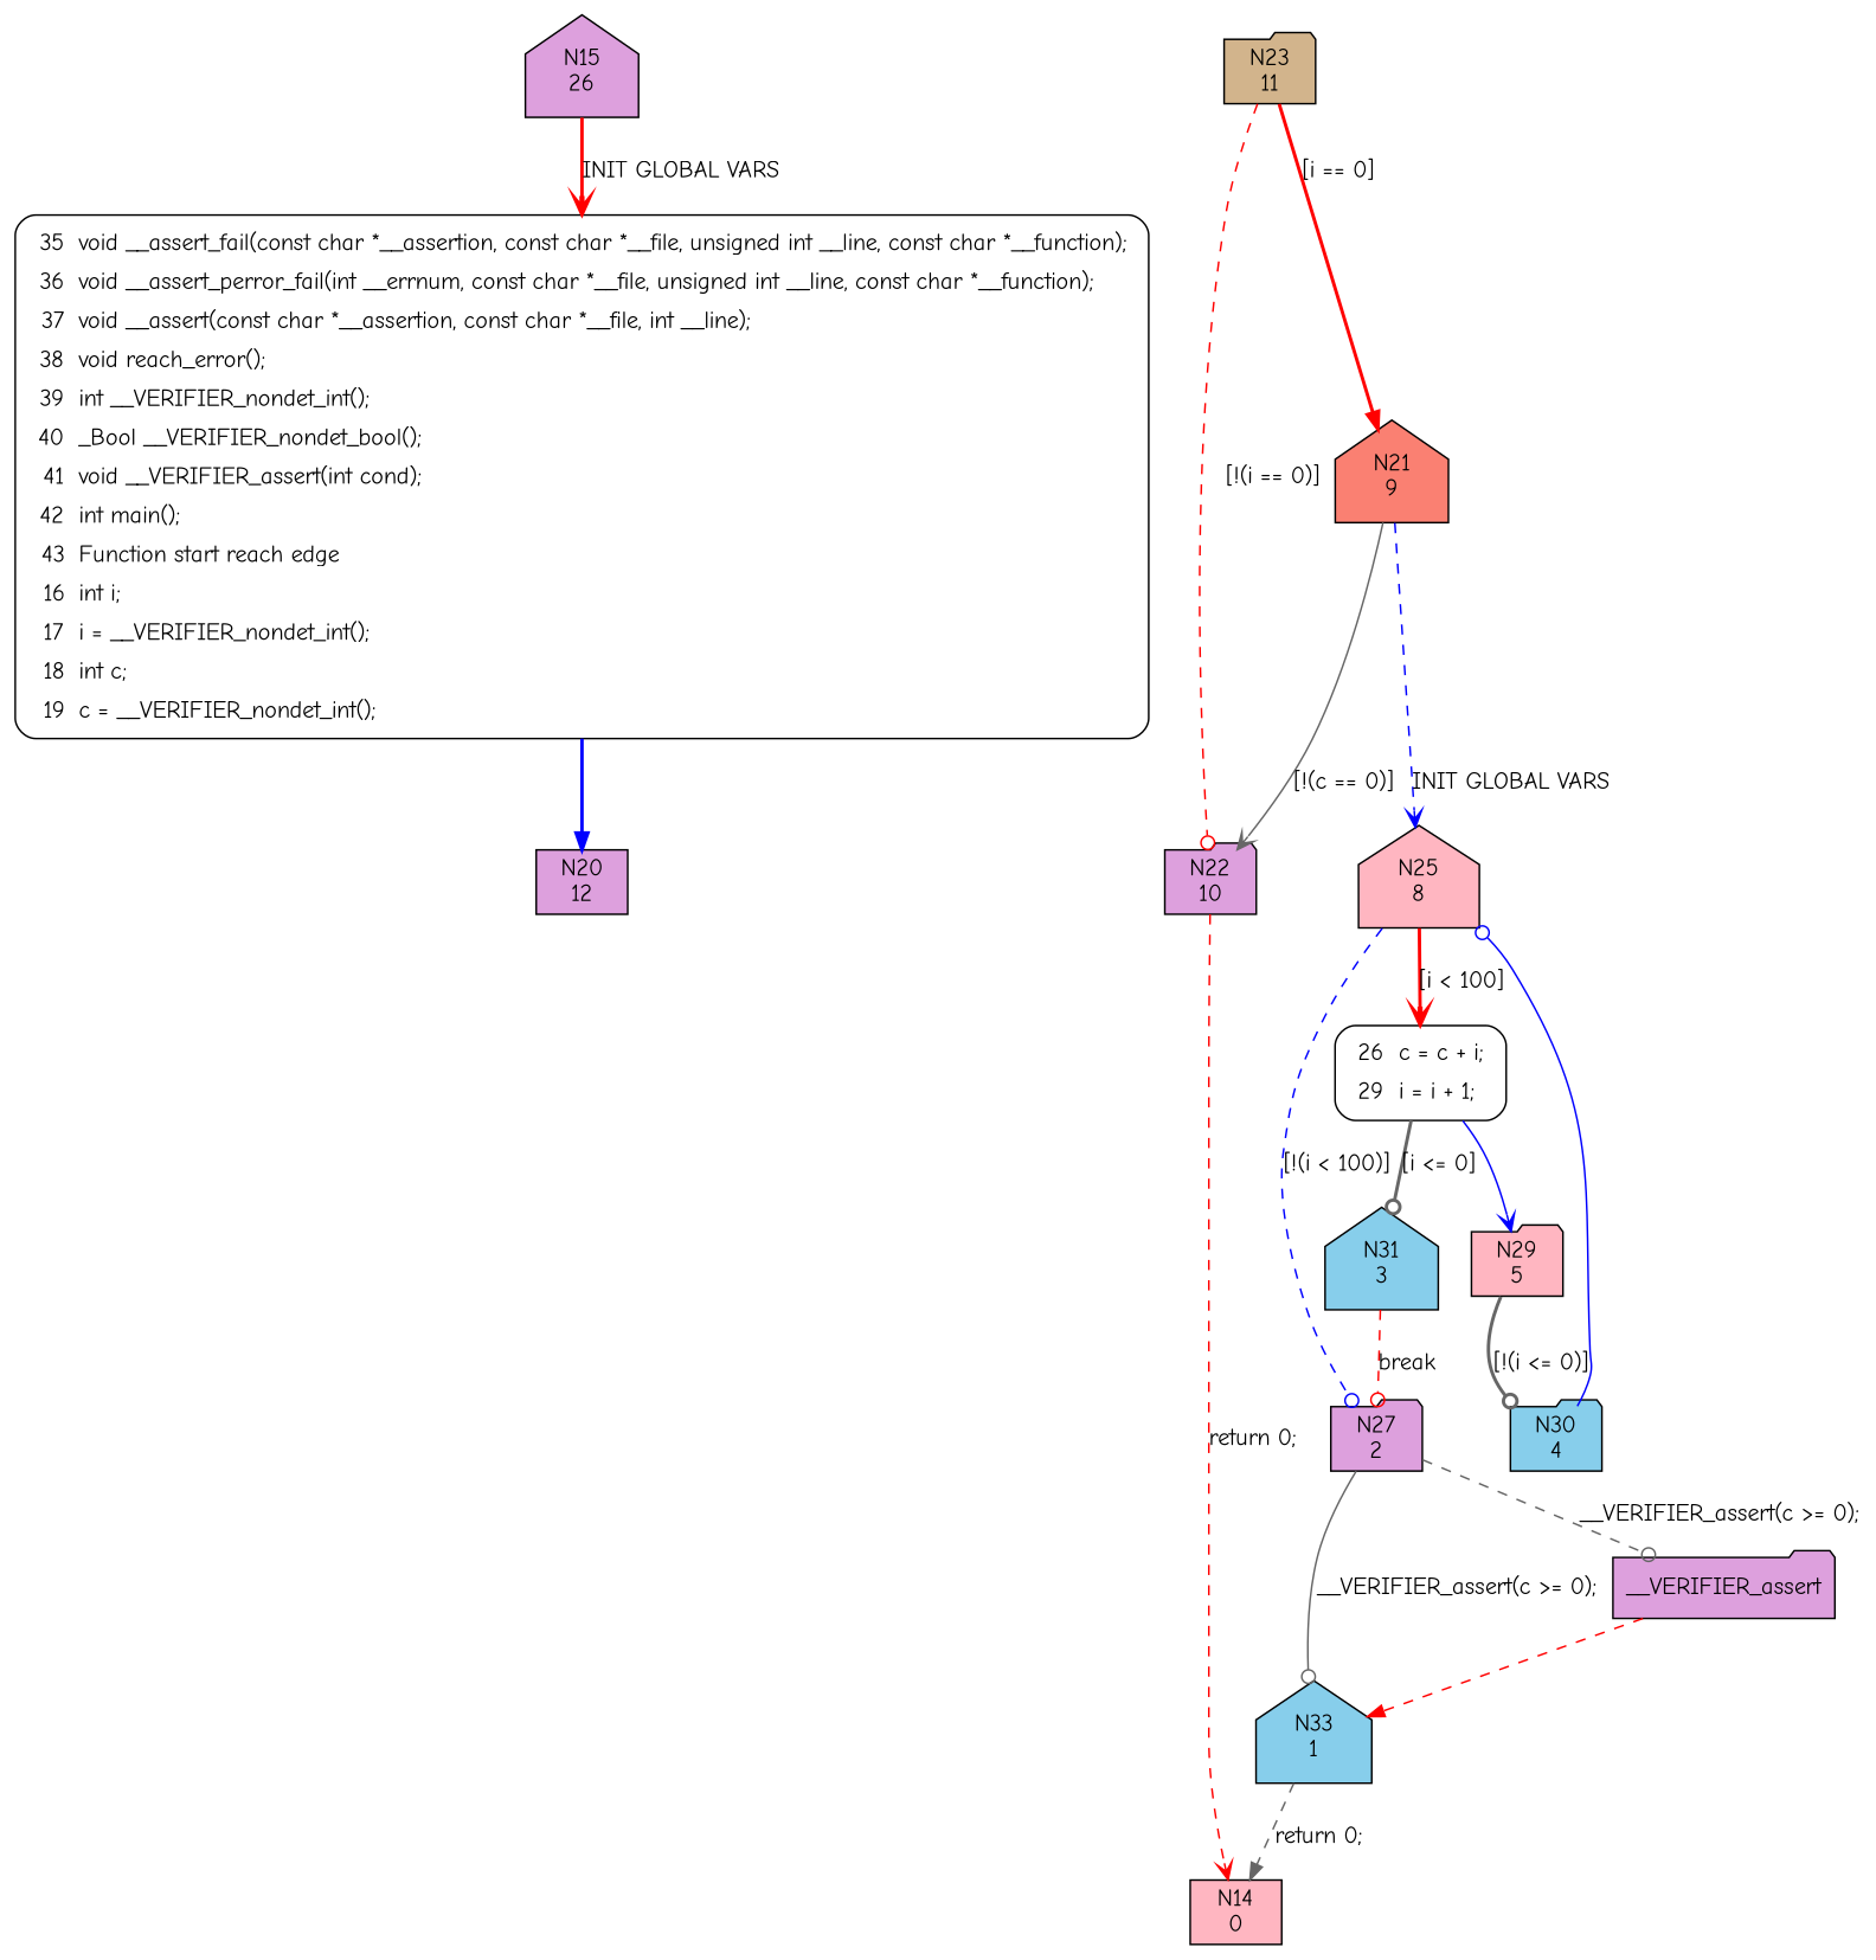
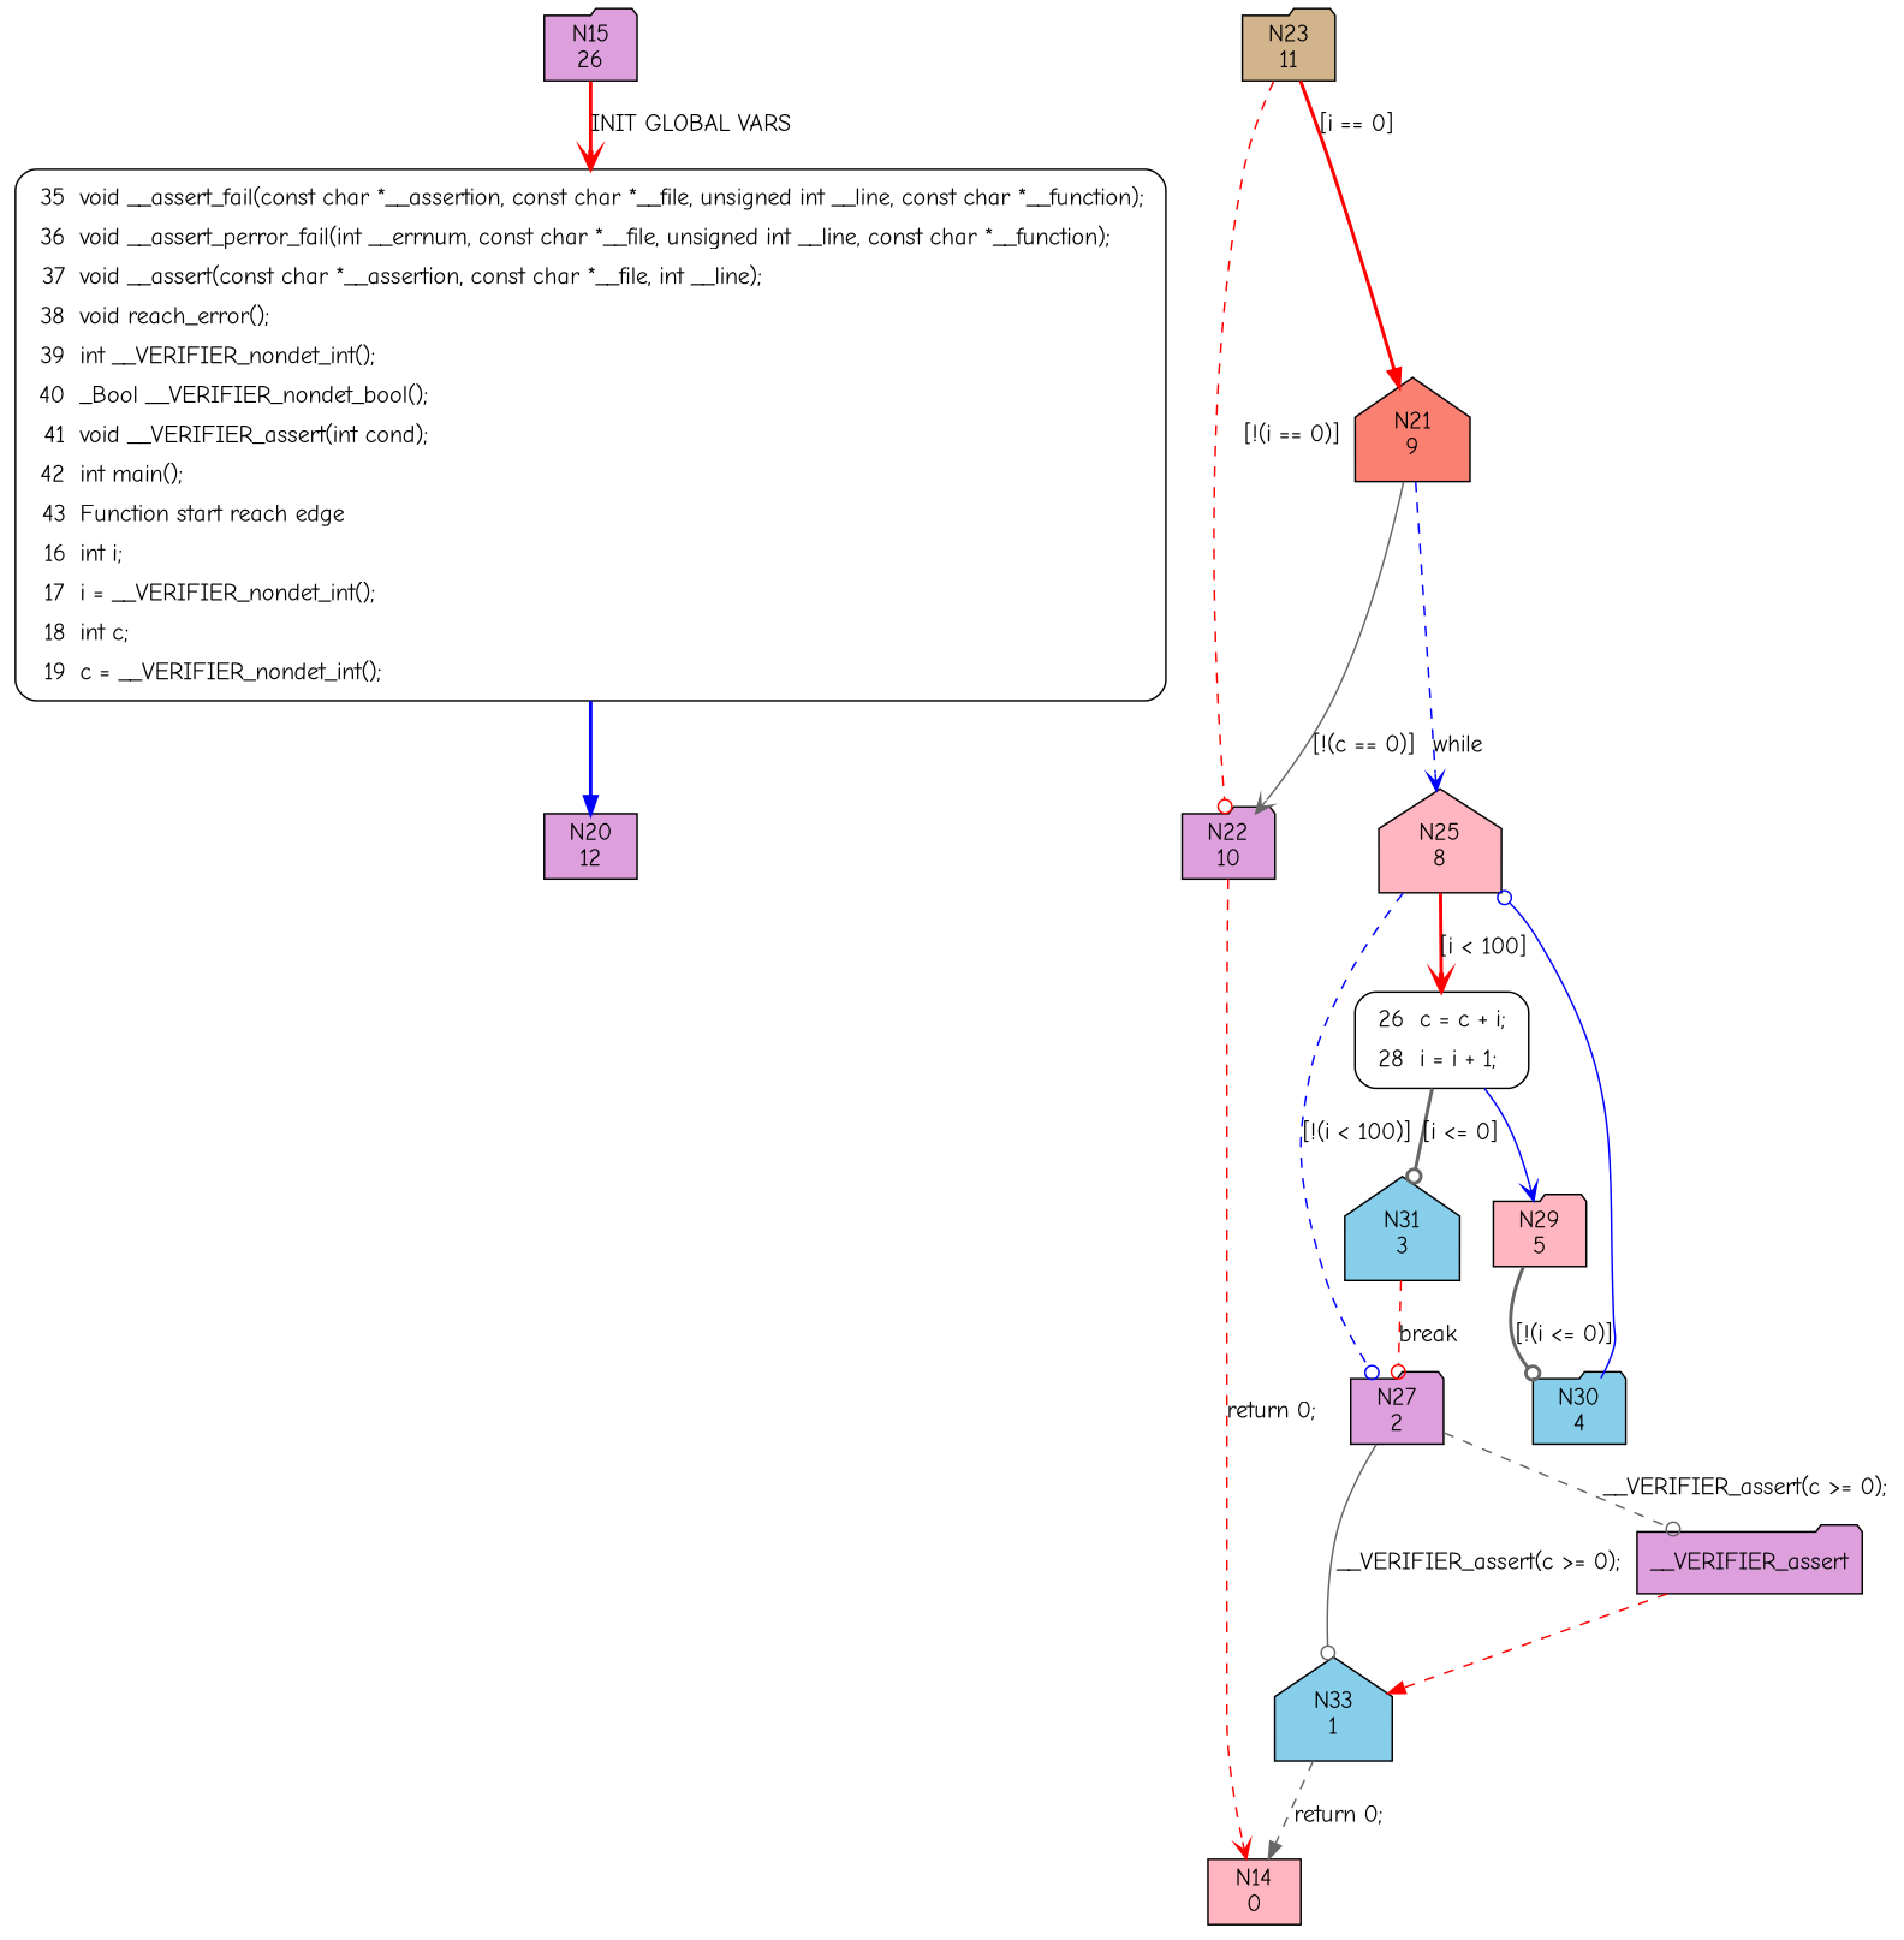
  digraph {
    fontname="Comic Neue"
    node [fillcolor=plum fontname="Comic Neue" shape=folder style=filled]
    edge [arrowhead=odot color=red fontname="Comic Neue" style=dashed]
-   n1 [label="N15\n26" shape=house]
+   n1 [label="N15\n26"]
    n2 [fillcolor=white label=<<table border="0" cellborder="0" cellpadding="3" bgcolor="white"><tr><td align="right">35</td><td align="left">void __assert_fail(const char *__assertion, const char *__file, unsigned int __line, const char *__function);</td></tr><tr><td align="right">36</td><td align="left">void __assert_perror_fail(int __errnum, const char *__file, unsigned int __line, const char *__function);</td></tr><tr><td align="right">37</td><td align="left">void __assert(const char *__assertion, const char *__file, int __line);</td></tr><tr><td align="right">38</td><td align="left">void reach_error();</td></tr><tr><td align="right">39</td><td align="left">int __VERIFIER_nondet_int();</td></tr><tr><td align="right">40</td><td align="left">_Bool __VERIFIER_nondet_bool();</td></tr><tr><td align="right">41</td><td align="left">void __VERIFIER_assert(int cond);</td></tr><tr><td align="right">42</td><td align="left">int main();</td></tr><tr><td align="right">43</td><td align="left">Function start reach edge</td></tr><tr><td align="right">16</td><td align="left">int i;</td></tr><tr><td align="right">17</td><td align="left">i = __VERIFIER_nondet_int();</td></tr><tr><td align="right">18</td><td align="left">int c;</td></tr><tr><td align="right">19</td><td align="left">c = __VERIFIER_nondet_int();</td></tr></table>> penwidth=1 shape=Mrecord style="filled,bold"]
    n3 [label="N20\n12" shape=box]
    n4 [fillcolor=tan label="N23\n11"]
    n5 [label="N22\n10"]
    n6 [fillcolor=salmon label="N21\n9" shape=house]
    n7 [fillcolor=lightpink label="N14\n0" shape=box]
    n8 [fillcolor=lightpink label="N25\n8" shape=house]
-   n9 [fillcolor=white label=<<table border="0" cellborder="0" cellpadding="3" bgcolor="white"><tr><td align="right">26</td><td align="left">c = c + i;</td></tr><tr><td align="right">29</td><td align="left">i = i + 1;</td></tr></table>> penwidth=1 shape=Mrecord style="filled,bold"]
+   n9 [fillcolor=white label=<<table border="0" cellborder="0" cellpadding="3" bgcolor="white"><tr><td align="right">26</td><td align="left">c = c + i;</td></tr><tr><td align="right">28</td><td align="left">i = i + 1;</td></tr></table>> penwidth=1 shape=Mrecord style="filled,bold"]
    n10 [label="N27\n2"]
    n11 [fillcolor=lightpink label="N29\n5"]
    n12 [fillcolor=skyblue label="N31\n3" shape=house]
    n13 [fillcolor=skyblue label="N33\n1" shape=house]
    n14 [label=__VERIFIER_assert]
    n15 [fillcolor=skyblue label="N30\n4"]
    n1 -> n2 [arrowhead=vee label="INIT GLOBAL VARS" style=bold]
    n2 -> n3 [arrowhead=normal color=blue style=bold]
    n4 -> n5 [label="[!(i == 0)]"]
    n4 -> n6 [arrowhead=normal label="[i == 0]" style=bold]
    n5 -> n7 [arrowhead=vee label="return 0;"]
    n6 -> n5 [arrowhead=vee color=gray40 label="[!(c == 0)]" style=solid]
-   n6 -> n8 [arrowhead=vee color=blue label="INIT GLOBAL VARS"]
+   n6 -> n8 [arrowhead=vee color=blue label=while]
    n8 -> n9 [arrowhead=vee label="[i < 100]" style=bold]
    n8 -> n10 [color=blue label="[!(i < 100)]"]
    n9 -> n11 [arrowhead=vee color=blue style=solid]
    n9 -> n12 [color=gray40 label="[i <= 0]" style=bold]
    n10 -> n13 [color=gray40 label="__VERIFIER_assert(c >= 0);" style=solid]
    n10 -> n14 [color=gray40 label="__VERIFIER_assert(c >= 0);"]
    n11 -> n15 [color=gray40 label="[!(i <= 0)]" style=bold]
    n12 -> n10 [label=break]
    n13 -> n7 [arrowhead=normal color=gray40 label="return 0;"]
    n14 -> n13 [arrowhead=normal]
    n15 -> n8 [color=blue style=solid]
  }
